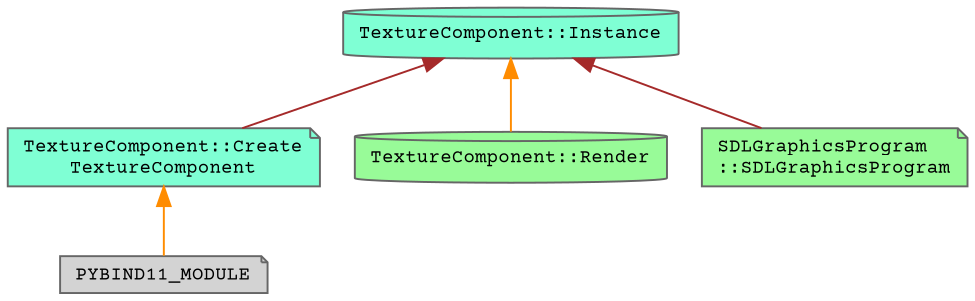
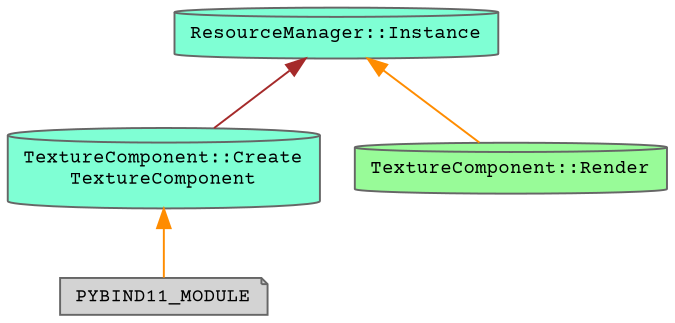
  digraph {
    fontname="Courier Prime"
    rankdir=TB
    node [color=grey40 fillcolor=aquamarine fontname="Courier Prime" fontsize=10 shape=cylinder style=filled]
    edge [color=brown dir=back fontname="Courier Prime" fontsize=10 labelfontname=Helvetica labelfontsize=10 style=solid]
-   n1 [color=gray40 fontcolor=black height=0.2 label="TextureComponent::Instance" width=0.4]
-   n2 [height=0.2 label="TextureComponent::Create\lTextureComponent" shape=note width=0.4]
+   n1 [color=gray40 fontcolor=black height=0.2 label="ResourceManager::Instance" width=0.4]
+   n2 [height=0.2 label="TextureComponent::Create\lTextureComponent" width=0.4]
    n3 [fillcolor=palegreen height=0.2 label="TextureComponent::Render" width=0.4]
-   n4 [fillcolor=palegreen height=0.2 label="SDLGraphicsProgram\l::SDLGraphicsProgram" shape=note width=0.4]
    n5 [fillcolor=lightgrey height=0.2 label=PYBIND11_MODULE shape=note width=0.4]
    n1 -> n2
    n1 -> n3 [color=darkorange]
-   n1 -> n4
    n2 -> n5 [color=darkorange]
  }
